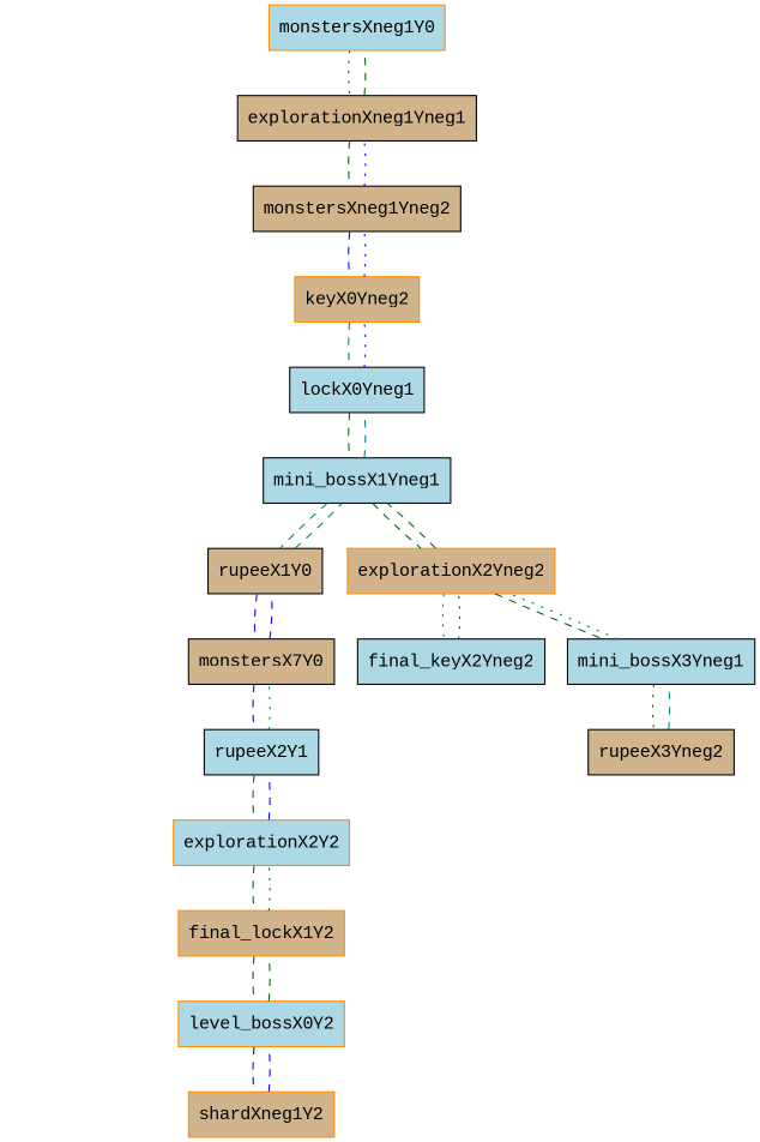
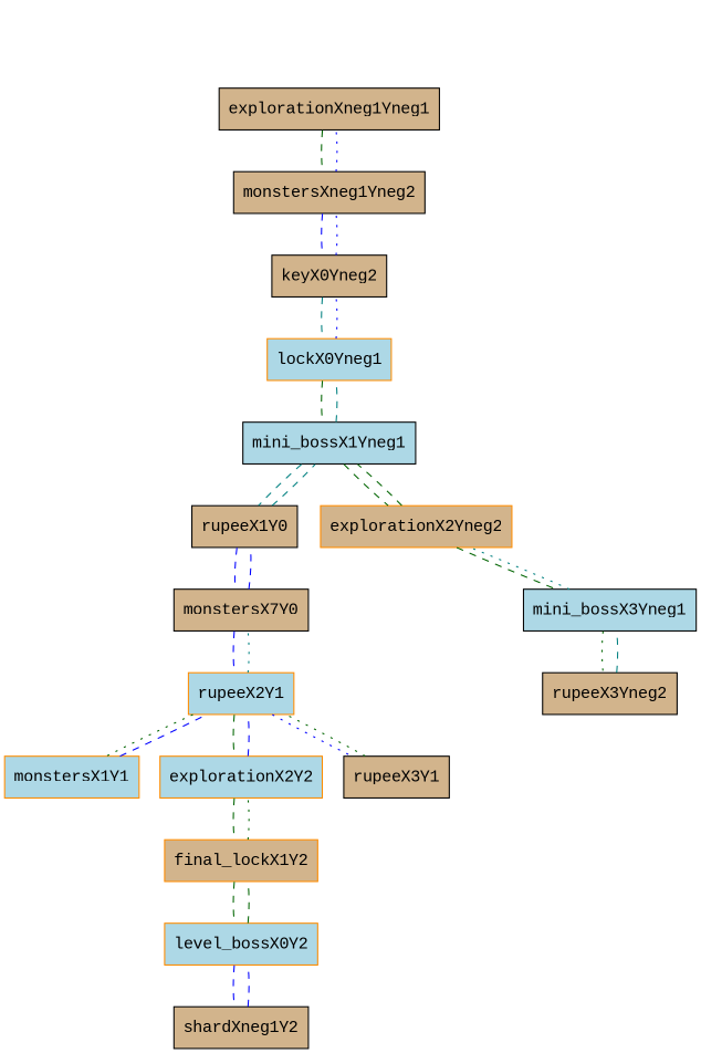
  graph {
    fontname="Liberation Mono"
    node [color=black fillcolor=tan fontname="Liberation Mono" shape=box style=filled]
    edge [color=darkgreen fontname="Liberation Mono" style=dashed]
-   monstersXneg1Y0 [color=darkorange fillcolor=lightblue]
    explorationXneg1Yneg1
    monstersXneg1Yneg2
-   keyX0Yneg2 [color=darkorange]
-   lockX0Yneg1 [fillcolor=lightblue]
+   keyX0Yneg2
+   lockX0Yneg1 [color=darkorange fillcolor=lightblue]
    mini_bossX1Yneg1 [fillcolor=lightblue]
    rupeeX1Y0
    n8 [color=darkorange label=explorationX2Yneg2]
    n9 [label=monstersX7Y0]
-   final_keyX2Yneg2 [fillcolor=lightblue]
    mini_bossX3Yneg1 [fillcolor=lightblue]
-   rupeeX2Y1 [fillcolor=lightblue]
+   rupeeX2Y1 [color=darkorange fillcolor=lightblue]
    rupeeX3Yneg2
+   monstersX1Y1 [color=darkorange fillcolor=lightblue]
    explorationX2Y2 [color=darkorange fillcolor=lightblue]
+   rupeeX3Y1
    final_lockX1Y2 [color=darkorange]
    level_bossX0Y2 [color=darkorange fillcolor=lightblue]
-   shardXneg1Y2 [color=darkorange]
-   monstersXneg1Y0 -- explorationXneg1Yneg1 [style=dotted]
-   explorationXneg1Yneg1 -- monstersXneg1Y0
+   shardXneg1Y2
    explorationXneg1Yneg1 -- monstersXneg1Yneg2
    monstersXneg1Yneg2 -- explorationXneg1Yneg1 [color=blue style=dotted]
    monstersXneg1Yneg2 -- keyX0Yneg2 [color=blue]
    keyX0Yneg2 -- monstersXneg1Yneg2 [color=blue style=dotted]
    keyX0Yneg2 -- lockX0Yneg1 [color=teal]
    lockX0Yneg1 -- keyX0Yneg2 [color=blue style=dotted]
    lockX0Yneg1 -- mini_bossX1Yneg1
    mini_bossX1Yneg1 -- lockX0Yneg1 [color=teal]
    mini_bossX1Yneg1 -- rupeeX1Y0 [color=teal]
    mini_bossX1Yneg1 -- n8
    rupeeX1Y0 -- mini_bossX1Yneg1 [color=teal]
    rupeeX1Y0 -- n9 [color=blue]
    n8 -- mini_bossX1Yneg1
-   n8 -- final_keyX2Yneg2 [color=teal style=dotted]
    n8 -- mini_bossX3Yneg1
    n9 -- rupeeX1Y0 [color=blue]
    n9 -- rupeeX2Y1 [color=blue]
-   final_keyX2Yneg2 -- n8 [style=dotted]
    mini_bossX3Yneg1 -- n8 [color=teal style=dotted]
    mini_bossX3Yneg1 -- rupeeX3Yneg2 [style=dotted]
    rupeeX2Y1 -- n9 [color=teal style=dotted]
+   rupeeX2Y1 -- monstersX1Y1 [style=dotted]
    rupeeX2Y1 -- explorationX2Y2
+   rupeeX2Y1 -- rupeeX3Y1 [color=blue style=dotted]
    rupeeX3Yneg2 -- mini_bossX3Yneg1 [color=teal]
+   monstersX1Y1 -- rupeeX2Y1 [color=blue]
    explorationX2Y2 -- rupeeX2Y1 [color=blue]
    explorationX2Y2 -- final_lockX1Y2
+   rupeeX3Y1 -- rupeeX2Y1 [style=dotted]
    final_lockX1Y2 -- explorationX2Y2 [style=dotted]
    final_lockX1Y2 -- level_bossX0Y2
    level_bossX0Y2 -- final_lockX1Y2
    level_bossX0Y2 -- shardXneg1Y2 [color=blue]
    shardXneg1Y2 -- level_bossX0Y2 [color=blue]
  }
